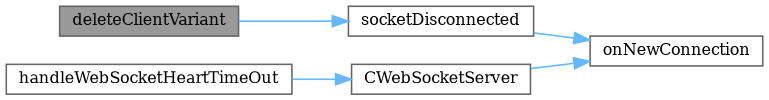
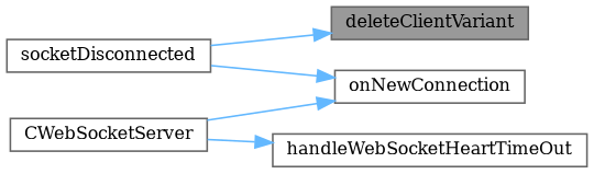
  digraph {
    fontname="DejaVu Serif"
    rankdir=RL
    node [color=grey40 fillcolor=white fontname="DejaVu Serif" fontsize=10 shape=box style=filled]
    edge [color=steelblue1 dir=back fontname="DejaVu Serif" fontsize=10 labelfontname=Helvetica labelfontsize=10 style=solid]
    n1 [color=gray40 fillcolor=grey60 fontcolor=black height=0.2 label=deleteClientVariant width=0.4]
    n2 [height=0.2 label=socketDisconnected width=0.4]
    n3 [height=0.2 label=handleWebSocketHeartTimeOut width=0.4]
    n4 [height=0.2 label=CWebSocketServer width=0.4]
    n5 [height=0.2 label=onNewConnection width=0.4]
-   n2 -> n1
-   n4 -> n3
+   n1 -> n2
+   n3 -> n4
    n5 -> n2
    n5 -> n4
  }
